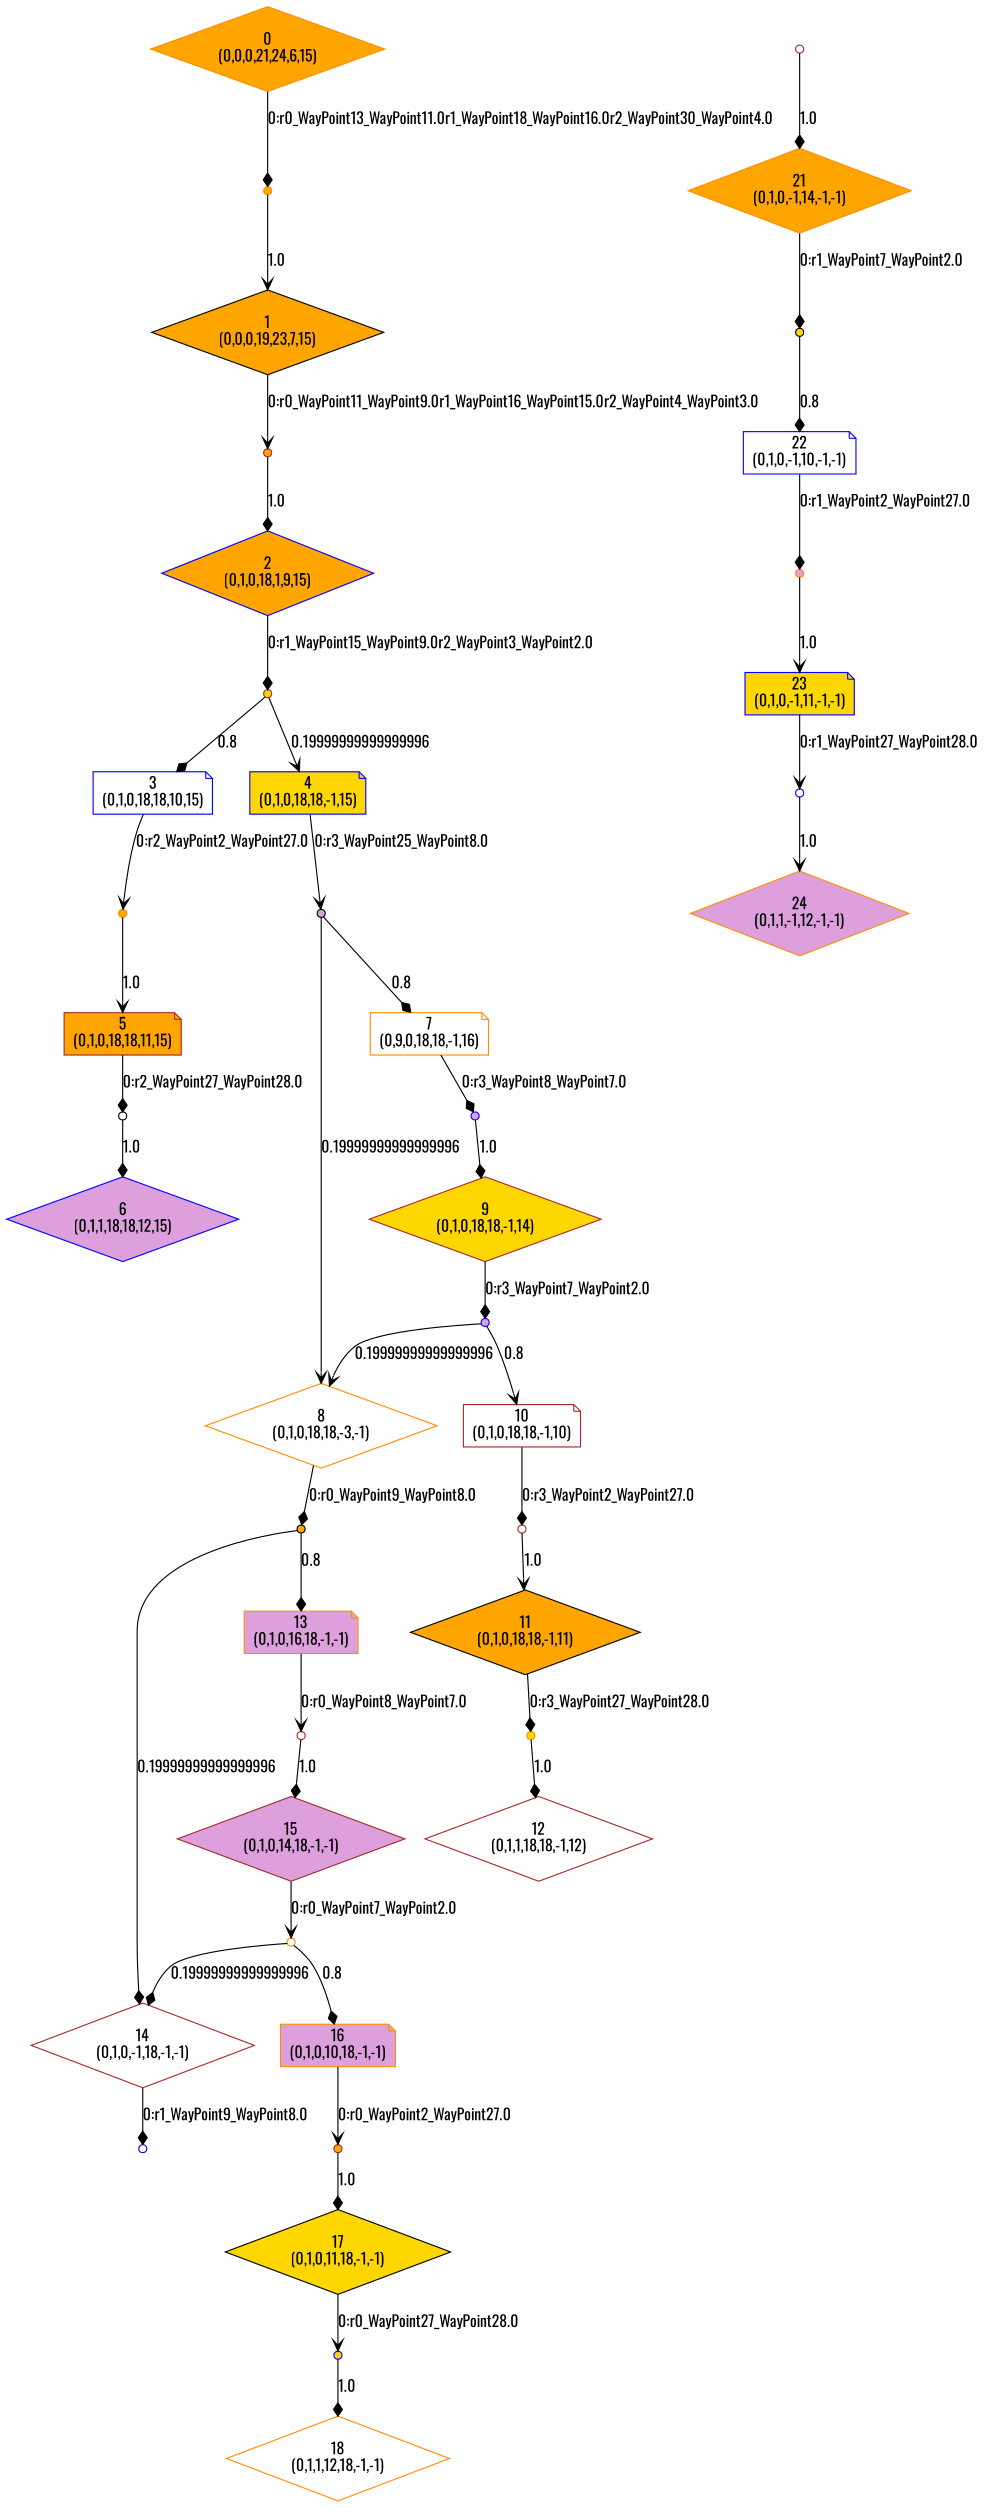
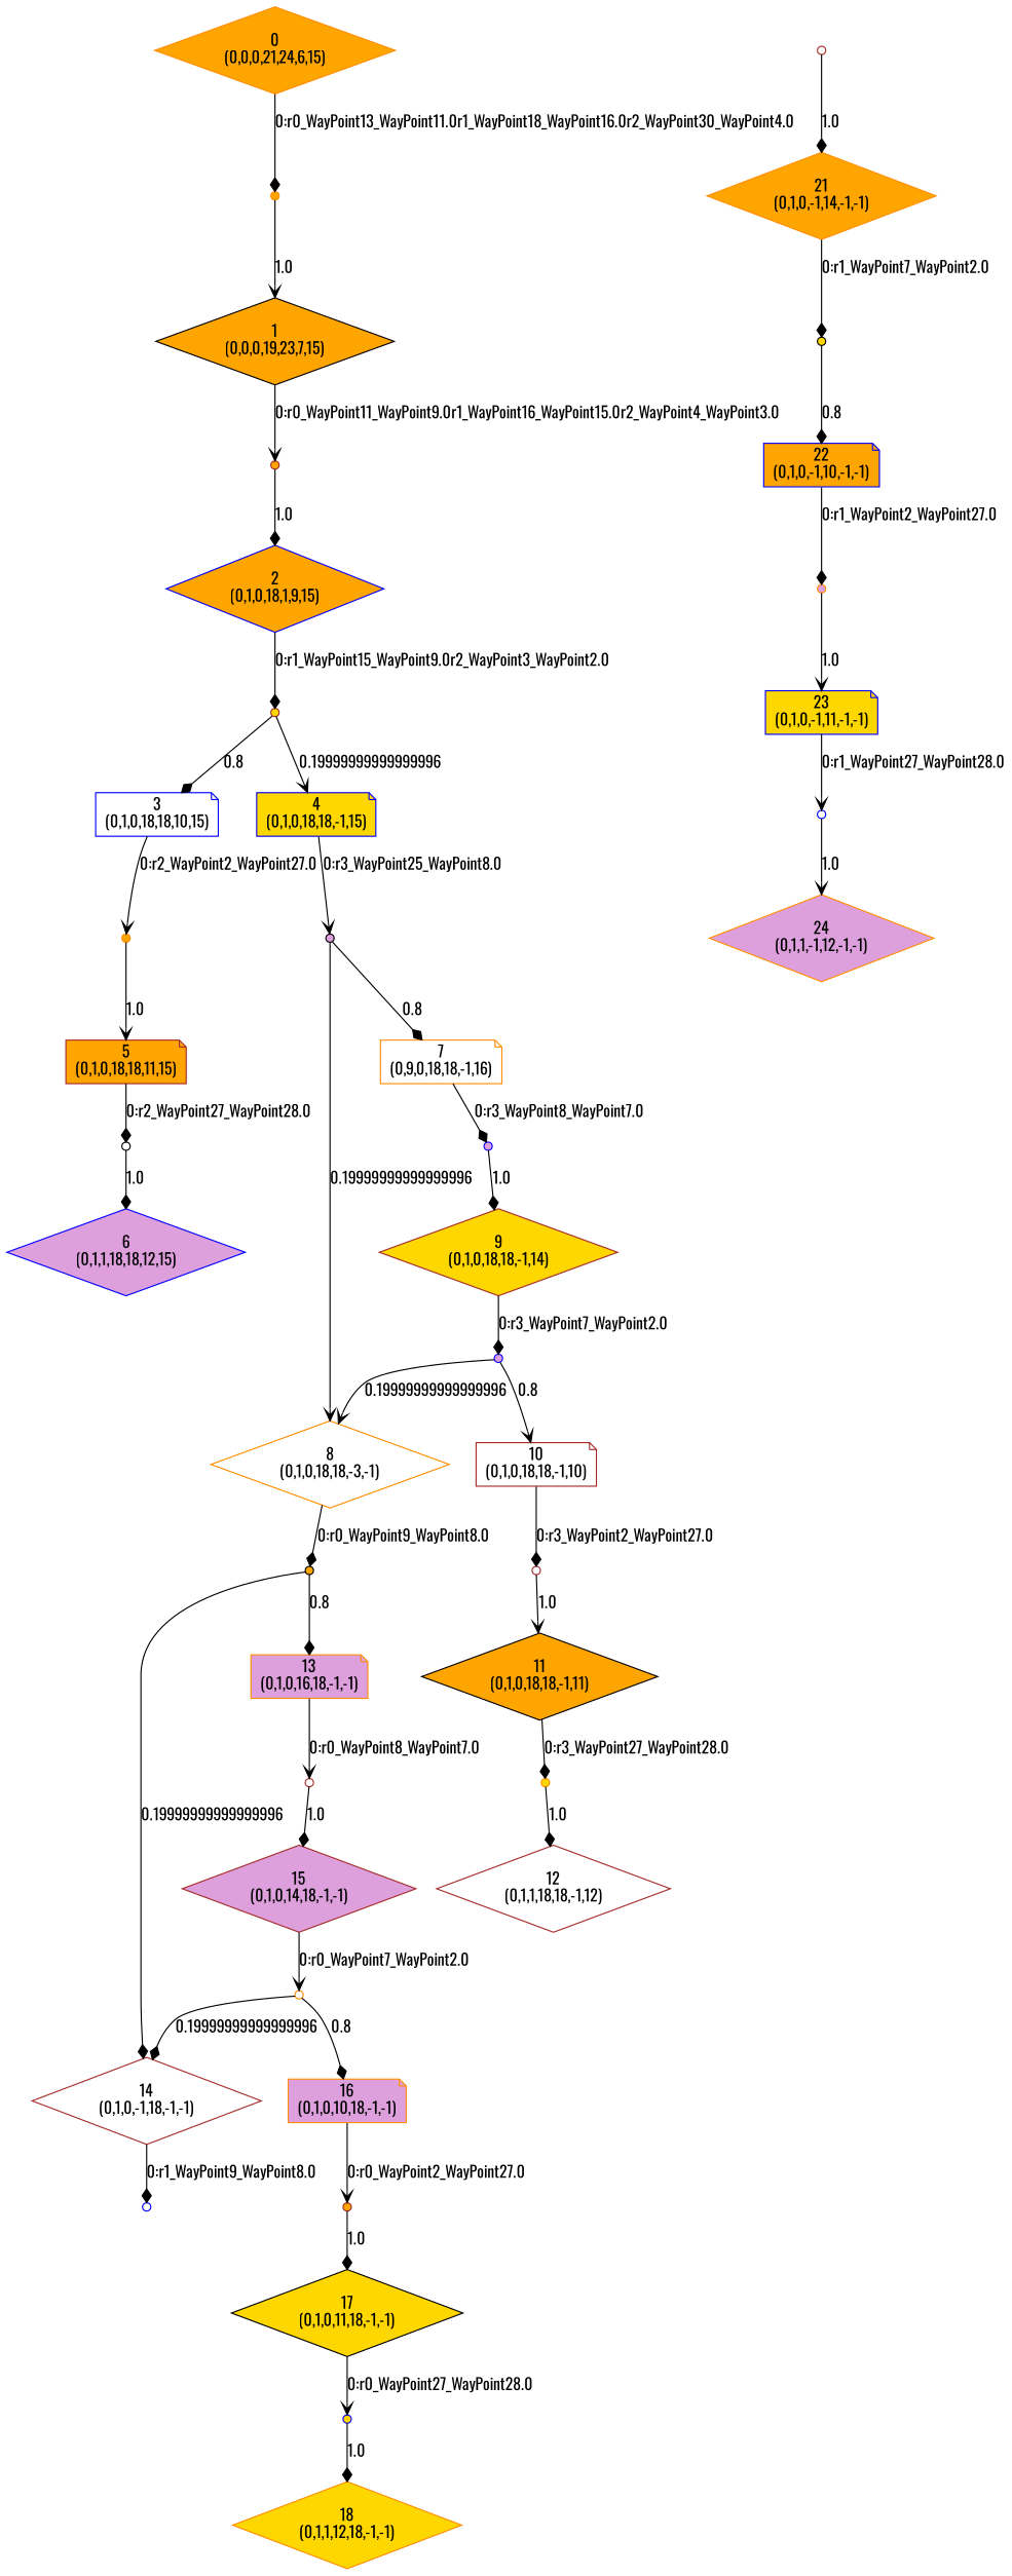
  digraph {
    fontname=Oswald
    node [color=darkorange fillcolor=white fontname=Oswald shape=point style=filled]
    edge [arrowhead=diamond fontname=Oswald]
    n1 [fillcolor=orange label="0\n(0,0,0,21,24,6,15)" shape=diamond]
    n0_0 [fillcolor=orange height=0.1 width=0.1]
    n3 [color=black fillcolor=orange label="1\n(0,0,0,19,23,7,15)" shape=diamond]
    n1_0 [color=brown fillcolor=orange height=0.1 width=0.1]
    n5 [color=blue fillcolor=orange label="2\n(0,1,0,18,1,9,15)" shape=diamond]
    n2_0 [color=brown fillcolor=gold height=0.1 width=0.1]
    n7 [color=blue label="3\n(0,1,0,18,18,10,15)" shape=note]
    n8 [color=blue fillcolor=gold label="4\n(0,1,0,18,18,-1,15)" shape=note]
    n3_0 [fillcolor=orange height=0.1 width=0.1]
    n4_0 [color=black fillcolor=plum height=0.1 width=0.1]
    n11 [color=brown fillcolor=orange label="5\n(0,1,0,18,18,11,15)" shape=note]
    n12 [label="7\n(0,9,0,18,18,-1,16)" shape=note]
    n13 [label="8\n(0,1,0,18,18,-3,-1)" shape=diamond]
    n5_0 [color=black height=0.1 width=0.1]
    n15 [color=blue fillcolor=plum label="6\n(0,1,1,18,18,12,15)" shape=diamond]
    n7_0 [color=blue fillcolor=plum height=0.1 width=0.1]
    n8_0 [color=black fillcolor=orange height=0.1 width=0.1]
    n18 [color=brown fillcolor=gold label="9\n(0,1,0,18,18,-1,14)" shape=diamond]
    n19 [fillcolor=plum label="13\n(0,1,0,16,18,-1,-1)" shape=note]
    n20 [color=brown label="14\n(0,1,0,-1,18,-1,-1)" shape=diamond]
    n9_0 [color=blue fillcolor=plum height=0.1 width=0.1]
    n22 [color=brown label="10\n(0,1,0,18,18,-1,10)" shape=note]
    n13_0 [color=brown height=0.1 width=0.1]
    n14_0 [color=blue height=0.1 width=0.1]
    n25 [color=brown fillcolor=plum label="15\n(0,1,0,14,18,-1,-1)" shape=diamond]
    n10_0 [color=brown height=0.1 width=0.1]
    n27 [color=black fillcolor=orange label="11\n(0,1,0,18,18,-1,11)" shape=diamond]
    n11_0 [fillcolor=gold height=0.1 width=0.1]
    n29 [color=brown label="12\n(0,1,1,18,18,-1,12)" shape=diamond]
    n15_0 [height=0.1 width=0.1]
    n31 [fillcolor=plum label="16\n(0,1,0,10,18,-1,-1)" shape=note]
    n19_0 [color=brown height=0.1 width=0.1]
    n33 [fillcolor=orange label="21\n(0,1,0,-1,14,-1,-1)" shape=diamond]
    n16_0 [color=brown fillcolor=orange height=0.1 width=0.1]
    n35 [color=black fillcolor=gold label="17\n(0,1,0,11,18,-1,-1)" shape=diamond]
    n17_0 [color=blue fillcolor=gold height=0.1 width=0.1]
-   n37 [label="18\n(0,1,1,12,18,-1,-1)" shape=diamond]
+   n37 [fillcolor=gold label="18\n(0,1,1,12,18,-1,-1)" shape=diamond]
    n21_0 [color=black fillcolor=gold height=0.1 width=0.1]
-   n39 [color=blue label="22\n(0,1,0,-1,10,-1,-1)" shape=note]
+   n39 [color=blue fillcolor=orange label="22\n(0,1,0,-1,10,-1,-1)" shape=note]
    n22_0 [fillcolor=plum height=0.1 width=0.1]
    n41 [color=blue fillcolor=gold label="23\n(0,1,0,-1,11,-1,-1)" shape=note]
    n23_0 [color=blue height=0.1 width=0.1]
    n43 [fillcolor=plum label="24\n(0,1,1,-1,12,-1,-1)" shape=diamond]
    n1 -> n0_0 [label="0:r0_WayPoint13_WayPoint11.0r1_WayPoint18_WayPoint16.0r2_WayPoint30_WayPoint4.0"]
    n0_0 -> n3 [arrowhead=vee label=1.0]
    n3 -> n1_0 [arrowhead=vee label="0:r0_WayPoint11_WayPoint9.0r1_WayPoint16_WayPoint15.0r2_WayPoint4_WayPoint3.0"]
    n1_0 -> n5 [label=1.0]
    n5 -> n2_0 [label="0:r1_WayPoint15_WayPoint9.0r2_WayPoint3_WayPoint2.0"]
    n2_0 -> n7 [label=0.8]
    n2_0 -> n8 [arrowhead=vee label=0.19999999999999996]
    n7 -> n3_0 [arrowhead=vee label="0:r2_WayPoint2_WayPoint27.0"]
    n8 -> n4_0 [arrowhead=vee label="0:r3_WayPoint25_WayPoint8.0"]
    n3_0 -> n11 [arrowhead=vee label=1.0]
    n4_0 -> n12 [label=0.8]
    n4_0 -> n13 [arrowhead=vee label=0.19999999999999996]
    n11 -> n5_0 [label="0:r2_WayPoint27_WayPoint28.0"]
    n12 -> n7_0 [label="0:r3_WayPoint8_WayPoint7.0"]
    n13 -> n8_0 [label="0:r0_WayPoint9_WayPoint8.0"]
    n5_0 -> n15 [label=1.0]
    n7_0 -> n18 [label=1.0]
    n8_0 -> n19 [label=0.8]
    n8_0 -> n20 [label=0.19999999999999996]
    n18 -> n9_0 [label="0:r3_WayPoint7_WayPoint2.0"]
    n19 -> n13_0 [arrowhead=vee label="0:r0_WayPoint8_WayPoint7.0"]
    n20 -> n14_0 [label="0:r1_WayPoint9_WayPoint8.0"]
    n9_0 -> n13 [arrowhead=vee label=0.19999999999999996]
    n9_0 -> n22 [arrowhead=vee label=0.8]
    n22 -> n10_0 [label="0:r3_WayPoint2_WayPoint27.0"]
    n13_0 -> n25 [label=1.0]
    n25 -> n15_0 [arrowhead=vee label="0:r0_WayPoint7_WayPoint2.0"]
    n10_0 -> n27 [arrowhead=vee label=1.0]
    n27 -> n11_0 [label="0:r3_WayPoint27_WayPoint28.0"]
    n11_0 -> n29 [label=1.0]
    n15_0 -> n20 [label=0.19999999999999996]
    n15_0 -> n31 [label=0.8]
    n31 -> n16_0 [arrowhead=vee label="0:r0_WayPoint2_WayPoint27.0"]
    n19_0 -> n33 [label=1.0]
    n33 -> n21_0 [label="0:r1_WayPoint7_WayPoint2.0"]
    n16_0 -> n35 [label=1.0]
    n35 -> n17_0 [arrowhead=vee label="0:r0_WayPoint27_WayPoint28.0"]
    n17_0 -> n37 [label=1.0]
    n21_0 -> n39 [label=0.8]
    n39 -> n22_0 [label="0:r1_WayPoint2_WayPoint27.0"]
    n22_0 -> n41 [arrowhead=vee label=1.0]
    n41 -> n23_0 [arrowhead=vee label="0:r1_WayPoint27_WayPoint28.0"]
    n23_0 -> n43 [arrowhead=vee label=1.0]
  }
